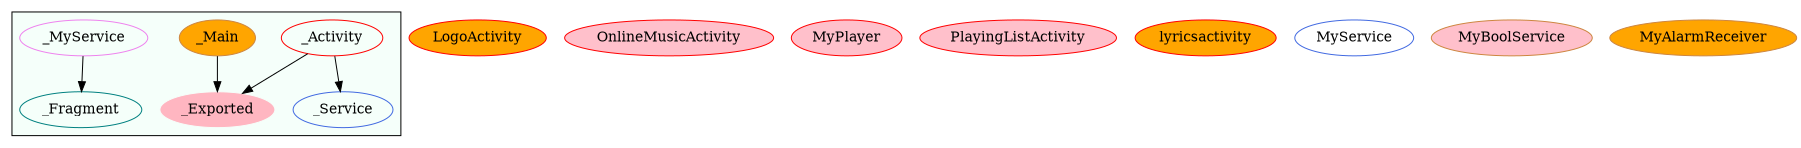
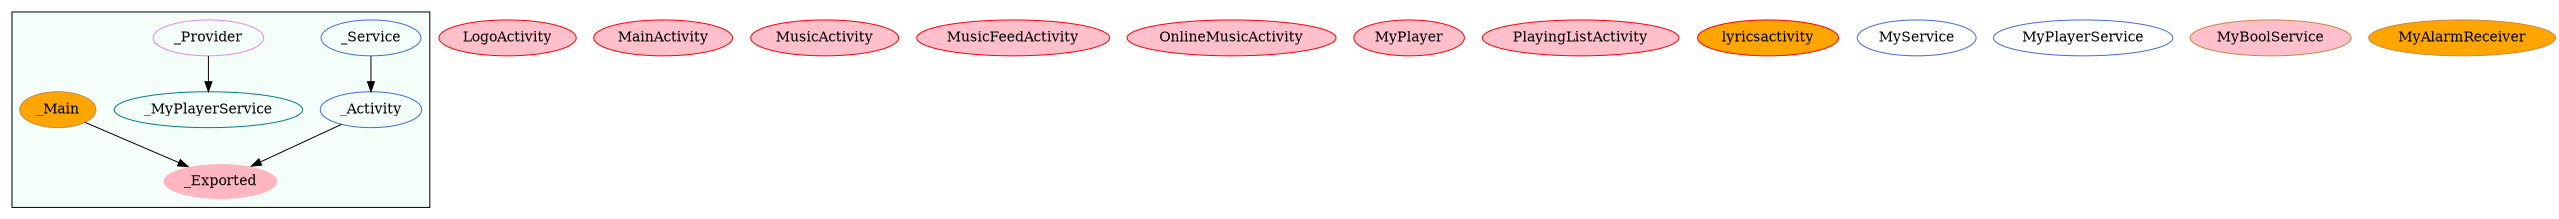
  digraph {
    node [color=red fillcolor=pink style=filled]
-   _Activity [fillcolor="" style=""]
+   _Activity [color=royalblue fillcolor="" style=""]
    _Service [color=royalblue fillcolor="" style=""]
-   _Provider [color=violet label=_MyService fillcolor="" style=""]
-   _Fragment [color=teal fillcolor="" style=""]
+   _Provider [color=violet fillcolor="" style=""]
+   _Fragment [color=teal label=_MyPlayerService fillcolor="" style=""]
    _Main [color=peru fillcolor=orange]
    _Exported [color=mintcream fillcolor=lightpink]
-   LogoActivity [fillcolor=orange]
+   LogoActivity
+   MainActivity
+   MusicActivity
+   MusicFeedActivity
    OnlineMusicActivity
    MyPlayer
    PlayingListActivity
    lyricsactivity [fillcolor=orange]
    MyService [color=royalblue fillcolor="" style=""]
+   MyPlayerService [color=royalblue fillcolor="" style=""]
    MyBoolService [color=peru]
    MyAlarmReceiver [color=peru fillcolor=orange]
    subgraph cluster_1 {
      bgcolor=mintcream
      _Activity
      _Service
      _Provider
      _Fragment
      _Main
      _Exported
    }
-   _Activity -> _Service
+   _Service -> _Activity
    _Activity -> _Exported
    _Provider -> _Fragment
    _Main -> _Exported
  }
